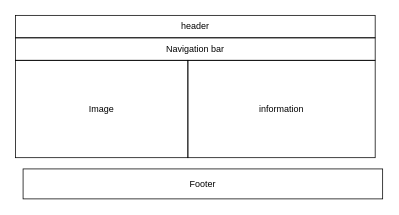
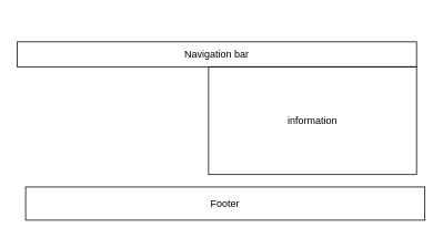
  <mxCell id="0" />
  <mxCell id="1" parent="0" />
  <mxCell id="2" value="Navigation bar" style="text;html=1;strokeColor=default;fillColor=none;align=center;verticalAlign=middle;whiteSpace=wrap;rounded=0;" vertex="1" parent="1"><mxGeometry x="20" y="50" width="480" height="30" as="geometry" /></mxCell>
- <mxCell id="3" value="Image" style="text;html=1;strokeColor=default;fillColor=none;align=center;verticalAlign=middle;whiteSpace=wrap;rounded=0;" vertex="1" parent="1"><mxGeometry x="20" y="80" width="230" height="130" as="geometry" /></mxCell>
- <mxCell id="4" value="header" style="text;html=1;strokeColor=default;fillColor=none;align=center;verticalAlign=middle;whiteSpace=wrap;rounded=0;" vertex="1" parent="1"><mxGeometry x="20" y="20" width="480" height="30" as="geometry" /></mxCell>
  <mxCell id="5" value="Footer" style="text;html=1;strokeColor=default;fillColor=none;align=center;verticalAlign=middle;whiteSpace=wrap;rounded=0;" vertex="1" parent="1"><mxGeometry x="30" y="225" width="480" height="40" as="geometry" /></mxCell>
  <mxCell id="6" value="information" style="text;html=1;strokeColor=default;fillColor=none;align=center;verticalAlign=middle;whiteSpace=wrap;rounded=0;" vertex="1" parent="1"><mxGeometry x="250" y="80" width="250" height="130" as="geometry" /></mxCell>
